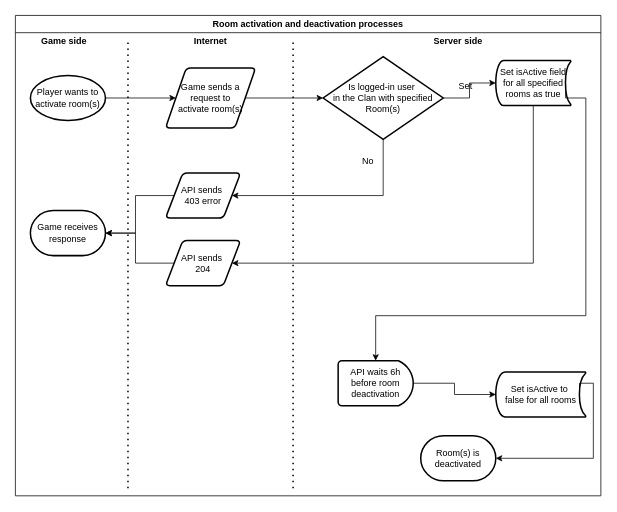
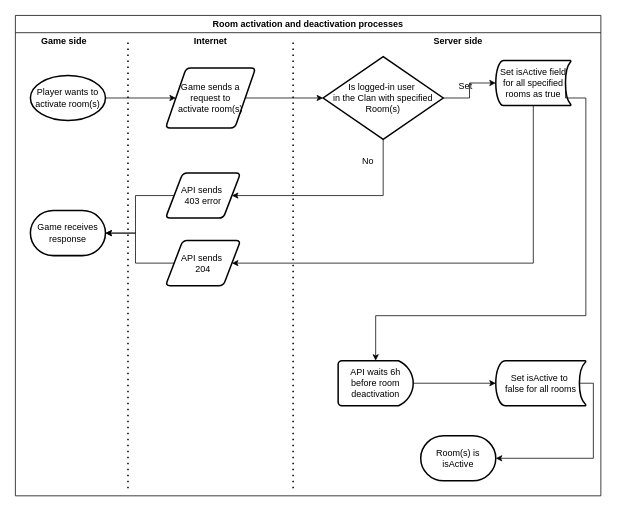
  <mxCell id="0" />
  <mxCell id="1" parent="0" />
  <mxCell id="2" value="" style="edgeStyle=orthogonalEdgeStyle;rounded=0;orthogonalLoop=1;jettySize=auto;html=1;entryX=0;entryY=0.5;entryDx=0;entryDy=0;" edge="1" parent="1" source="3" target="14"><mxGeometry relative="1" as="geometry"><mxPoint x="220" y="130" as="targetPoint" /></mxGeometry></mxCell>
  <mxCell id="3" value="Player wants to activate room(s)" style="strokeWidth=2;html=1;shape=mxgraph.flowchart.start_1;whiteSpace=wrap;" vertex="1" parent="1"><mxGeometry x="40" y="100" width="100" height="60" as="geometry" /></mxCell>
  <mxCell id="4" value="" style="edgeStyle=orthogonalEdgeStyle;rounded=0;orthogonalLoop=1;jettySize=auto;html=1;exitX=1;exitY=0.5;exitDx=0;exitDy=0;" edge="1" parent="1" source="14" target="6"><mxGeometry relative="1" as="geometry"><mxPoint x="320" y="130" as="sourcePoint" /></mxGeometry></mxCell>
  <mxCell id="5" value="" style="edgeStyle=orthogonalEdgeStyle;rounded=0;orthogonalLoop=1;jettySize=auto;html=1;" edge="1" parent="1" source="6" target="13"><mxGeometry relative="1" as="geometry"><mxPoint x="299.99" y="260.029" as="targetPoint" /><Array as="points"><mxPoint x="510" y="260" /></Array></mxGeometry></mxCell>
  <mxCell id="6" value="Is logged-in user&amp;nbsp;&lt;div&gt;in the Clan with specified Room(s)&lt;/div&gt;" style="rhombus;whiteSpace=wrap;html=1;strokeWidth=2;" vertex="1" parent="1"><mxGeometry x="430" y="75" width="160" height="110" as="geometry" /></mxCell>
  <mxCell id="7" value="No" style="text;html=1;align=center;verticalAlign=middle;whiteSpace=wrap;rounded=0;" vertex="1" parent="1"><mxGeometry x="460" y="200" width="60" height="30" as="geometry" /></mxCell>
  <mxCell id="8" value="" style="edgeStyle=orthogonalEdgeStyle;rounded=0;orthogonalLoop=1;jettySize=auto;html=1;entryX=1;entryY=0.5;entryDx=0;entryDy=0;" edge="1" parent="1" source="9" target="12"><mxGeometry relative="1" as="geometry"><mxPoint x="290" y="350.029" as="targetPoint" /><Array as="points"><mxPoint x="710" y="350" /></Array></mxGeometry></mxCell>
  <mxCell id="9" value="Set isActive field for all specified rooms as true" style="strokeWidth=2;html=1;shape=mxgraph.flowchart.stored_data;whiteSpace=wrap;" vertex="1" parent="1"><mxGeometry x="660" y="80" width="100" height="60" as="geometry" /></mxCell>
  <mxCell id="10" style="edgeStyle=orthogonalEdgeStyle;rounded=0;orthogonalLoop=1;jettySize=auto;html=1;entryX=0;entryY=0.5;entryDx=0;entryDy=0;entryPerimeter=0;" edge="1" parent="1" source="6" target="9"><mxGeometry relative="1" as="geometry" /></mxCell>
  <mxCell id="11" value="Set" style="text;html=1;align=center;verticalAlign=middle;whiteSpace=wrap;rounded=0;" vertex="1" parent="1"><mxGeometry x="590" y="100" width="60" height="30" as="geometry" /></mxCell>
  <mxCell id="12" value="API sends&amp;nbsp;&lt;div&gt;204&lt;/div&gt;" style="shape=parallelogram;html=1;strokeWidth=2;perimeter=parallelogramPerimeter;whiteSpace=wrap;rounded=1;arcSize=12;size=0.23;" vertex="1" parent="1"><mxGeometry x="220" y="320" width="100" height="60" as="geometry" /></mxCell>
  <mxCell id="13" value="API sends&amp;nbsp;&lt;div&gt;403 error&lt;/div&gt;" style="shape=parallelogram;html=1;strokeWidth=2;perimeter=parallelogramPerimeter;whiteSpace=wrap;rounded=1;arcSize=12;size=0.23;" vertex="1" parent="1"><mxGeometry x="220" y="230" width="100" height="60" as="geometry" /></mxCell>
  <mxCell id="14" value="Game sends a request to&lt;div&gt;activate room(s)&lt;/div&gt;" style="shape=parallelogram;html=1;strokeWidth=2;perimeter=parallelogramPerimeter;whiteSpace=wrap;rounded=1;arcSize=12;size=0.23;" vertex="1" parent="1"><mxGeometry x="220" y="90" width="120" height="80" as="geometry" /></mxCell>
  <mxCell id="15" value="API waits 6h before room deactivation" style="strokeWidth=2;html=1;shape=mxgraph.flowchart.delay;whiteSpace=wrap;" vertex="1" parent="1"><mxGeometry x="450" y="480" width="100" height="60" as="geometry" /></mxCell>
  <mxCell id="16" value="Game receives response" style="strokeWidth=2;html=1;shape=mxgraph.flowchart.terminator;whiteSpace=wrap;" vertex="1" parent="1"><mxGeometry x="40" y="280" width="100" height="60" as="geometry" /></mxCell>
  <mxCell id="17" style="edgeStyle=orthogonalEdgeStyle;rounded=0;orthogonalLoop=1;jettySize=auto;html=1;exitX=0;exitY=0.5;exitDx=0;exitDy=0;entryX=1;entryY=0.5;entryDx=0;entryDy=0;entryPerimeter=0;" edge="1" parent="1" source="13" target="16"><mxGeometry relative="1" as="geometry" /></mxCell>
  <mxCell id="18" style="edgeStyle=orthogonalEdgeStyle;rounded=0;orthogonalLoop=1;jettySize=auto;html=1;exitX=0;exitY=0.5;exitDx=0;exitDy=0;entryX=1;entryY=0.5;entryDx=0;entryDy=0;entryPerimeter=0;" edge="1" parent="1" source="12" target="16"><mxGeometry relative="1" as="geometry" /></mxCell>
  <mxCell id="19" style="edgeStyle=orthogonalEdgeStyle;rounded=0;orthogonalLoop=1;jettySize=auto;html=1;exitX=0.93;exitY=0.5;exitDx=0;exitDy=0;exitPerimeter=0;entryX=0.5;entryY=0;entryDx=0;entryDy=0;entryPerimeter=0;" edge="1" parent="1" source="9" target="15"><mxGeometry relative="1" as="geometry"><Array as="points"><mxPoint x="780" y="130" /><mxPoint x="780" y="420" /><mxPoint x="500" y="420" /></Array></mxGeometry></mxCell>
- <mxCell id="20" value="Set isActive to&amp;nbsp;&lt;div&gt;false for all rooms&lt;/div&gt;" style="strokeWidth=2;html=1;shape=mxgraph.flowchart.stored_data;whiteSpace=wrap;" vertex="1" parent="1"><mxGeometry x="660" y="495" width="120" height="60" as="geometry" /></mxCell>
+ <mxCell id="20" value="Set isActive to&amp;nbsp;&lt;div&gt;false for all rooms&lt;/div&gt;" style="strokeWidth=2;html=1;shape=mxgraph.flowchart.stored_data;whiteSpace=wrap;" vertex="1" parent="1"><mxGeometry x="660" y="480" width="120" height="60" as="geometry" /></mxCell>
  <mxCell id="21" style="edgeStyle=orthogonalEdgeStyle;rounded=0;orthogonalLoop=1;jettySize=auto;html=1;exitX=1;exitY=0.5;exitDx=0;exitDy=0;exitPerimeter=0;entryX=0;entryY=0.5;entryDx=0;entryDy=0;entryPerimeter=0;" edge="1" parent="1" source="15" target="20"><mxGeometry relative="1" as="geometry" /></mxCell>
- <mxCell id="22" value="Room(s) is deactivated" style="strokeWidth=2;html=1;shape=mxgraph.flowchart.terminator;whiteSpace=wrap;" vertex="1" parent="1"><mxGeometry x="560" y="580" width="100" height="60" as="geometry" /></mxCell>
+ <mxCell id="22" value="Room(s) is isActive" style="strokeWidth=2;html=1;shape=mxgraph.flowchart.terminator;whiteSpace=wrap;" vertex="1" parent="1"><mxGeometry x="560" y="580" width="100" height="60" as="geometry" /></mxCell>
  <mxCell id="23" style="edgeStyle=orthogonalEdgeStyle;rounded=0;orthogonalLoop=1;jettySize=auto;html=1;exitX=0.93;exitY=0.5;exitDx=0;exitDy=0;exitPerimeter=0;entryX=1;entryY=0.5;entryDx=0;entryDy=0;entryPerimeter=0;" edge="1" parent="1" source="20" target="22"><mxGeometry relative="1" as="geometry"><Array as="points"><mxPoint x="790" y="510" /><mxPoint x="790" y="610" /></Array></mxGeometry></mxCell>
  <mxCell id="24" value="" style="endArrow=none;dashed=1;html=1;dashPattern=1 3;strokeWidth=2;rounded=0;" edge="1" parent="1"><mxGeometry width="50" height="50" relative="1" as="geometry"><mxPoint x="170" y="650" as="sourcePoint" /><mxPoint x="170" y="50" as="targetPoint" /></mxGeometry></mxCell>
  <mxCell id="25" value="" style="endArrow=none;dashed=1;html=1;dashPattern=1 3;strokeWidth=2;rounded=0;" edge="1" parent="1"><mxGeometry width="50" height="50" relative="1" as="geometry"><mxPoint x="390" y="650" as="sourcePoint" /><mxPoint x="390" y="50" as="targetPoint" /></mxGeometry></mxCell>
  <mxCell id="26" value="&lt;b&gt;Game side&lt;/b&gt;" style="text;html=1;align=center;verticalAlign=middle;whiteSpace=wrap;rounded=0;" vertex="1" parent="1"><mxGeometry x="50" y="40" width="70" height="30" as="geometry" /></mxCell>
  <mxCell id="27" value="&lt;b&gt;Server side&lt;/b&gt;" style="text;html=1;align=center;verticalAlign=middle;whiteSpace=wrap;rounded=0;" vertex="1" parent="1"><mxGeometry x="575" y="40" width="70" height="30" as="geometry" /></mxCell>
  <mxCell id="28" value="&lt;b&gt;Internet&lt;/b&gt;" style="text;html=1;align=center;verticalAlign=middle;whiteSpace=wrap;rounded=0;" vertex="1" parent="1"><mxGeometry x="245" y="40" width="70" height="30" as="geometry" /></mxCell>
  <mxCell id="29" value="Room activation and deactivation processes" style="swimlane;whiteSpace=wrap;html=1;startSize=23;" vertex="1" parent="1"><mxGeometry x="20" y="20" width="780" height="640" as="geometry" /></mxCell>
